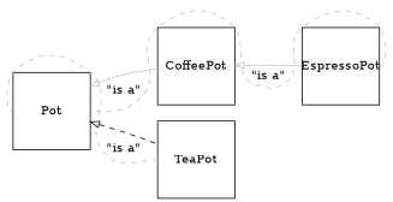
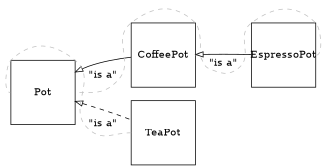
  digraph {
    rankdir=LR
    node [fixedsize=true shape=square]
    edge [arrowtail=empty style=dashed]
    Pot [width=1.2]
    CoffeePot [width=1.2]
    TeaPot [width=1.2]
    EspressoPot [width=1.2]
-   Pot -> CoffeePot [dir=back color=grey style=""]
+   Pot -> CoffeePot [dir=back style=""]
    Pot -> TeaPot [dir=back]
    CoffeePot -> Pot [arrowhead=none color=grey headport=e label="\"is a\"" tailport=e]
-   CoffeePot -> EspressoPot [dir=back color=grey style=""]
+   CoffeePot -> EspressoPot [dir=back style=""]
    TeaPot -> Pot [arrowhead=none color=grey headport=w label="\"is a\"" tailport=w]
    EspressoPot -> CoffeePot [arrowhead=none color=grey headport=e label="\"is a\"" tailport=e]
  }
